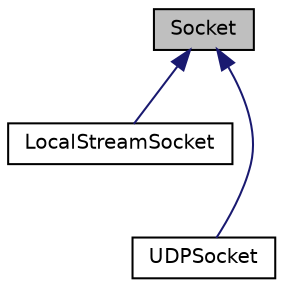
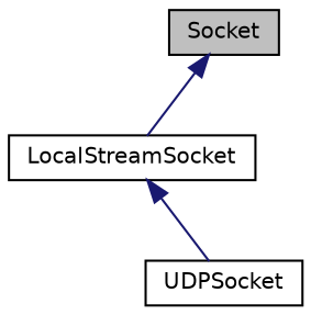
  digraph {
    node [color=black fillcolor=white fontname=Helvetica fontsize=10 shape=record style=filled]
    edge [color=midnightblue dir=back fontname=Helvetica fontsize=10 labelfontname=Helvetica labelfontsize=10 style=solid]
    n1 [fillcolor=grey75 fontcolor=black height=0.2 label=Socket width=0.4]
    n2 [height=0.2 label=LocalStreamSocket width=0.4]
    n3 [height=0.2 label=UDPSocket width=0.4]
    n1 -> n2
-   n1 -> n3
+   n2 -> n3
  }
